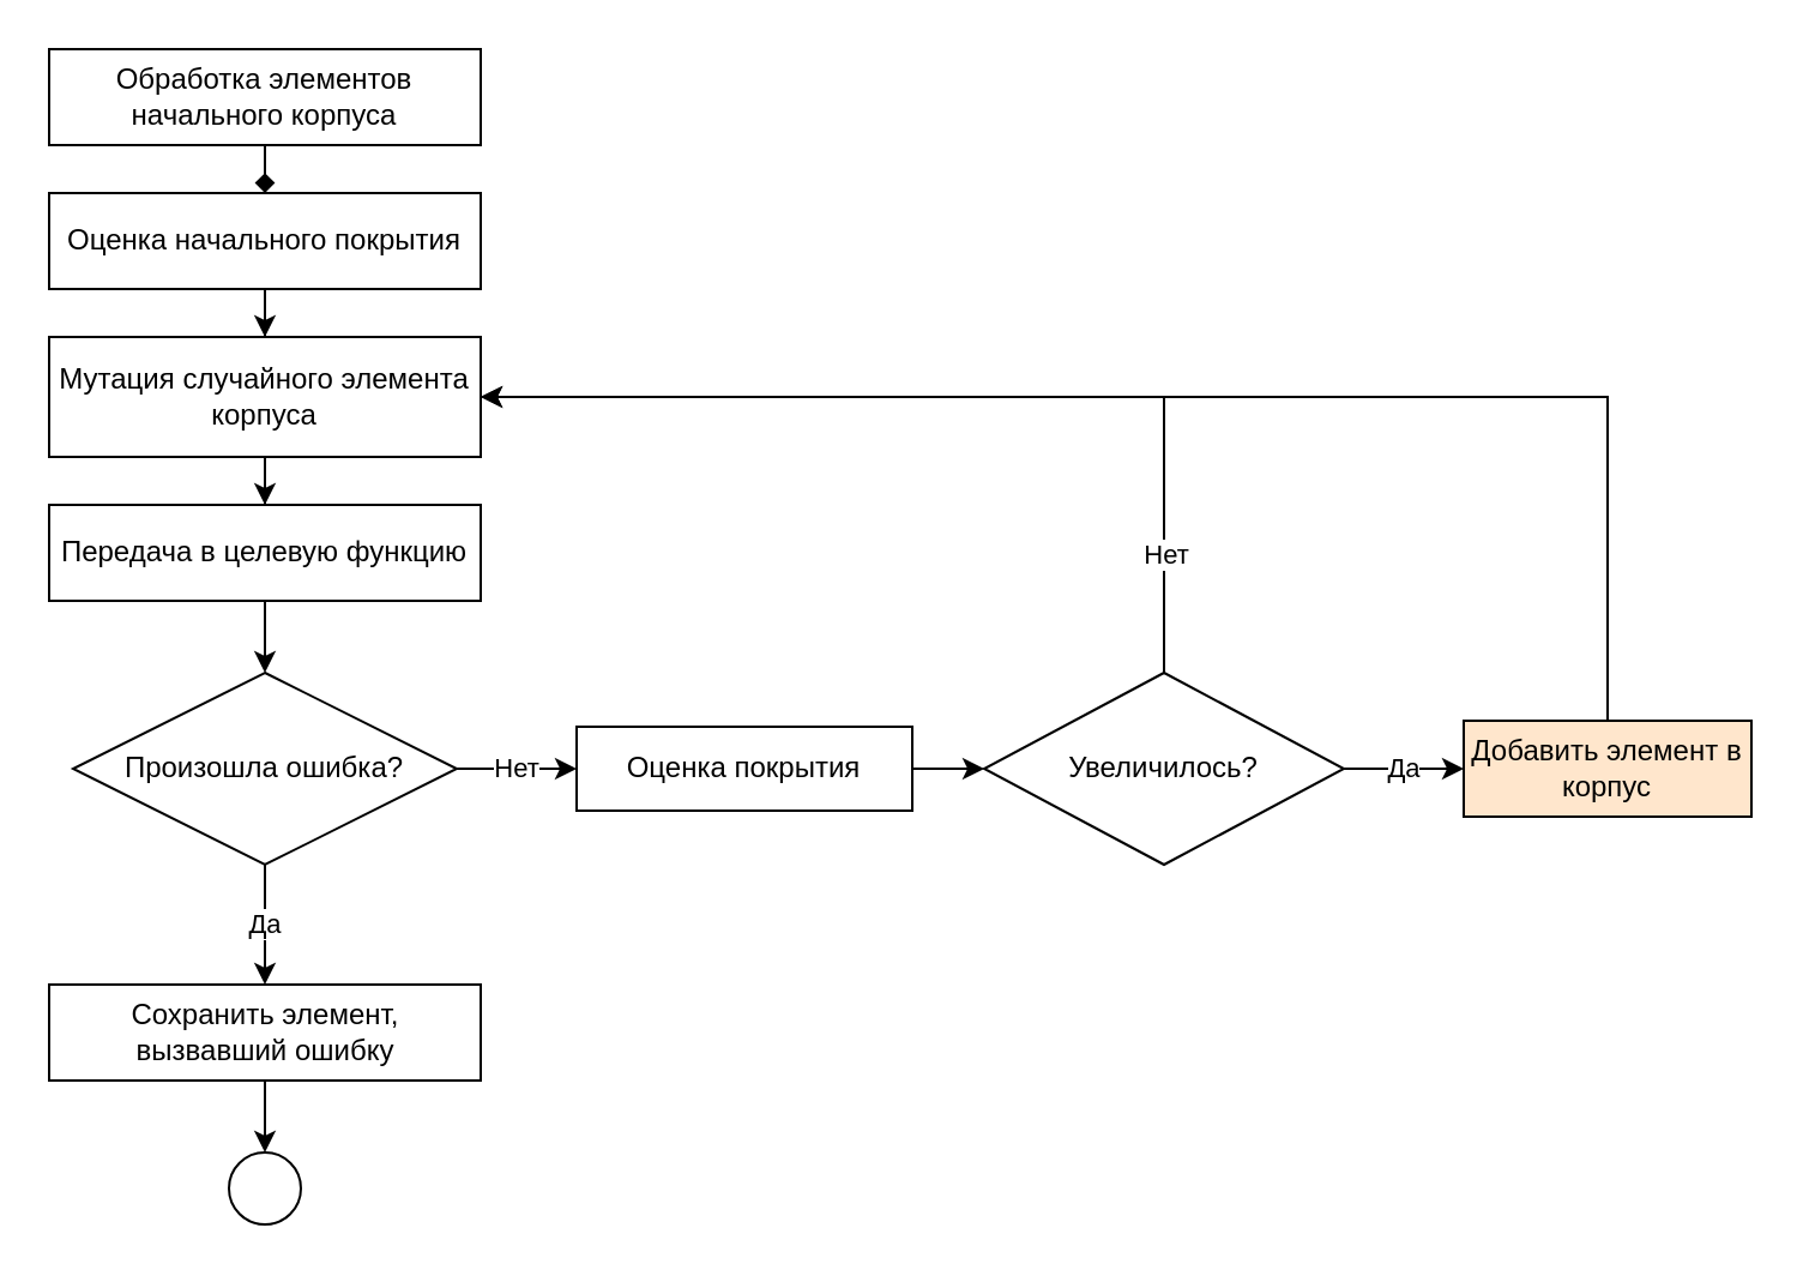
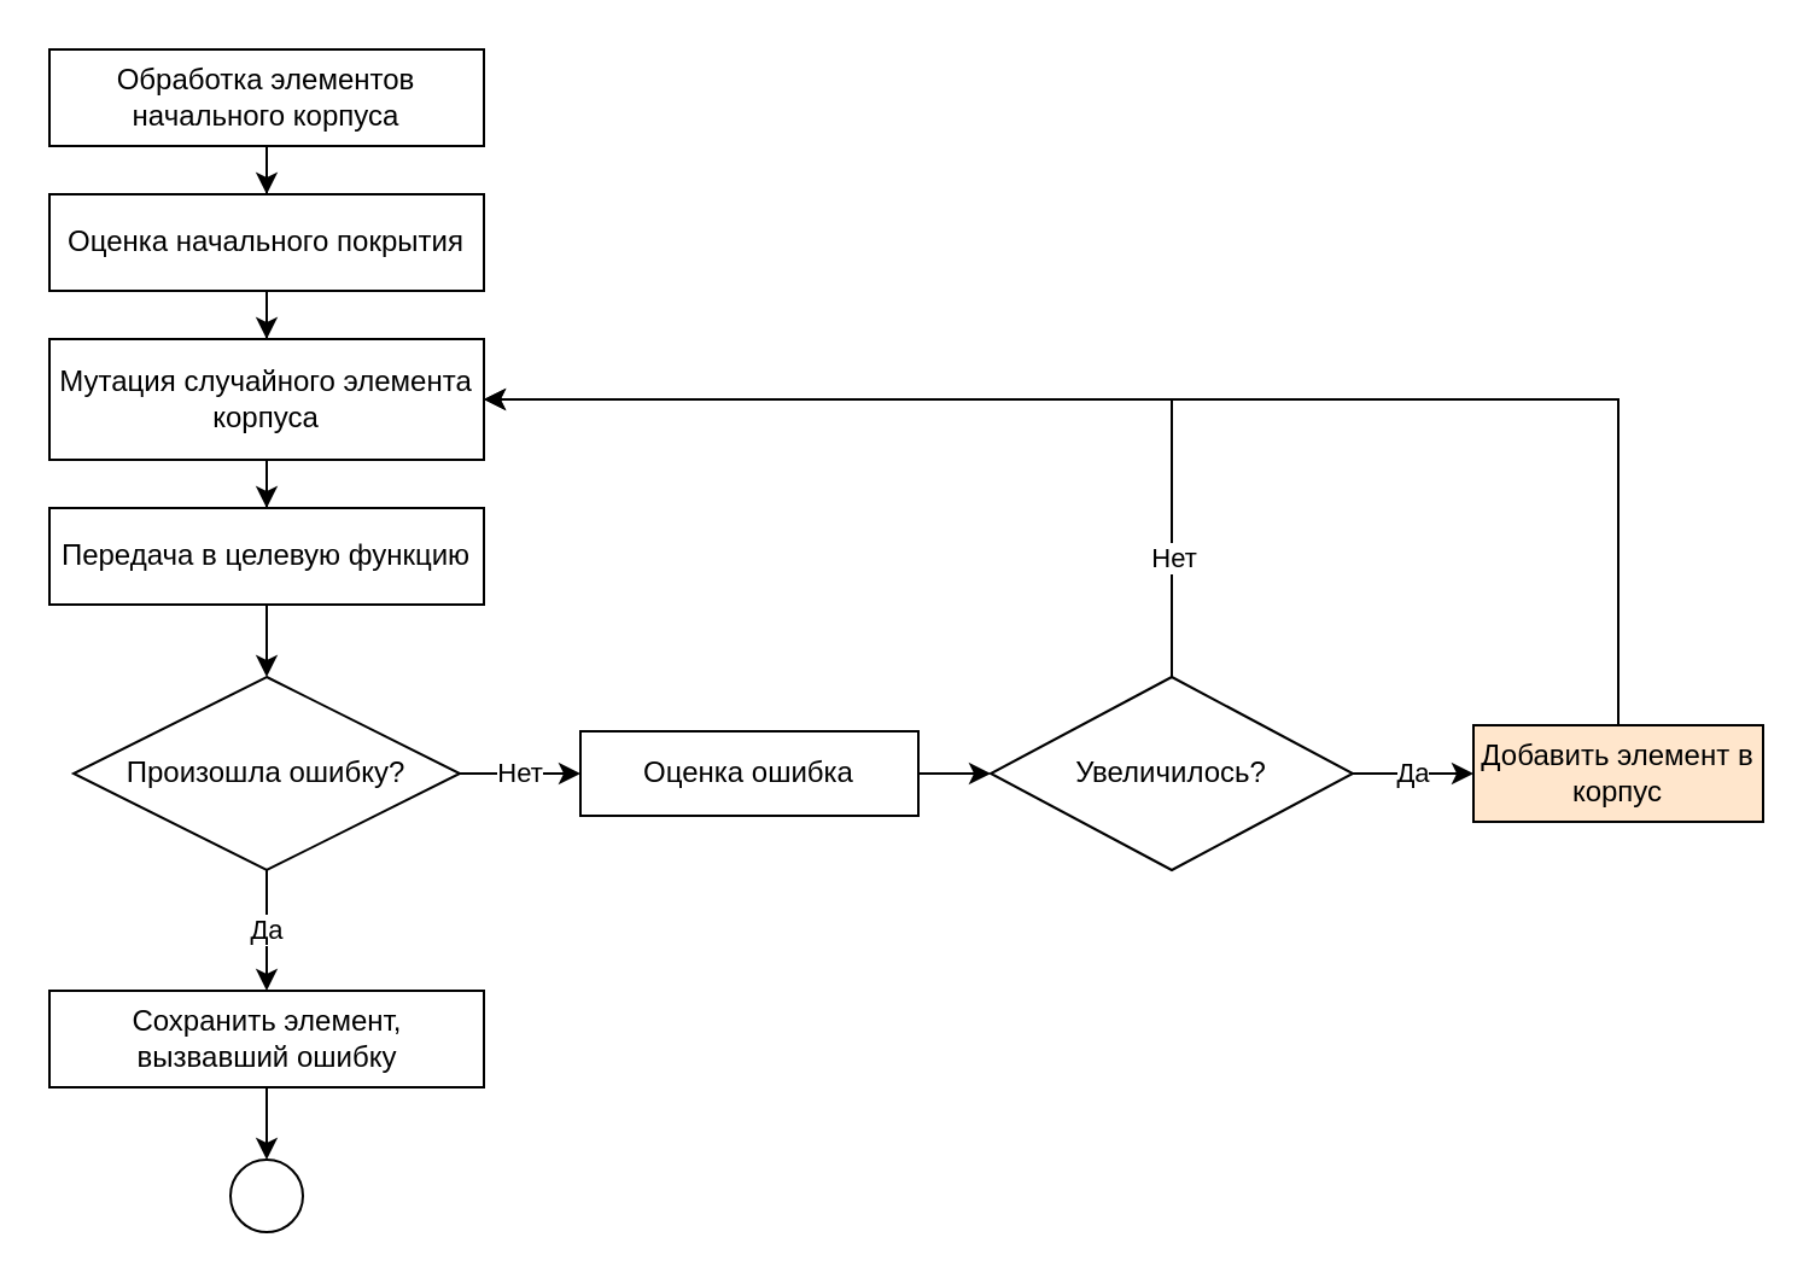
  <mxCell id="0" />
  <mxCell id="1" parent="0" />
- <mxCell id="2" value="" style="edgeStyle=orthogonalEdgeStyle;rounded=0;orthogonalLoop=1;jettySize=auto;html=1;endArrow=diamond;" edge="1" parent="1" source="3" target="5"><mxGeometry relative="1" as="geometry" /></mxCell>
+ <mxCell id="2" value="" style="edgeStyle=orthogonalEdgeStyle;rounded=0;orthogonalLoop=1;jettySize=auto;html=1;" edge="1" parent="1" source="3" target="5"><mxGeometry relative="1" as="geometry" /></mxCell>
  <mxCell id="3" value="Обработка элементов начального корпуса" style="rounded=0;whiteSpace=wrap;html=1;" vertex="1" parent="1"><mxGeometry x="20" y="20" width="180" height="40" as="geometry" /></mxCell>
  <mxCell id="4" value="" style="edgeStyle=orthogonalEdgeStyle;rounded=0;orthogonalLoop=1;jettySize=auto;html=1;" edge="1" parent="1" source="5" target="7"><mxGeometry relative="1" as="geometry" /></mxCell>
  <mxCell id="5" value="Оценка начального покрытия" style="whiteSpace=wrap;html=1;rounded=0;" vertex="1" parent="1"><mxGeometry x="20" y="80" width="180" height="40" as="geometry" /></mxCell>
  <mxCell id="6" value="" style="edgeStyle=orthogonalEdgeStyle;rounded=0;orthogonalLoop=1;jettySize=auto;html=1;" edge="1" parent="1" source="7" target="9"><mxGeometry relative="1" as="geometry" /></mxCell>
  <mxCell id="7" value="Мутация случайного элемента корпуса" style="whiteSpace=wrap;html=1;rounded=0;" vertex="1" parent="1"><mxGeometry x="20" y="140" width="180" height="50" as="geometry" /></mxCell>
  <mxCell id="8" value="" style="edgeStyle=orthogonalEdgeStyle;rounded=0;orthogonalLoop=1;jettySize=auto;html=1;" edge="1" parent="1" source="9" target="12"><mxGeometry relative="1" as="geometry" /></mxCell>
  <mxCell id="9" value="Передача в целевую функцию" style="whiteSpace=wrap;html=1;rounded=0;" vertex="1" parent="1"><mxGeometry x="20" y="210" width="180" height="40" as="geometry" /></mxCell>
  <mxCell id="10" value="Да" style="edgeStyle=orthogonalEdgeStyle;rounded=0;orthogonalLoop=1;jettySize=auto;html=1;" edge="1" parent="1" source="12" target="14"><mxGeometry relative="1" as="geometry" /></mxCell>
  <mxCell id="11" value="Нет" style="edgeStyle=orthogonalEdgeStyle;rounded=0;orthogonalLoop=1;jettySize=auto;html=1;" edge="1" parent="1" source="12" target="16"><mxGeometry relative="1" as="geometry" /></mxCell>
- <mxCell id="12" value="Произошла ошибка?" style="rhombus;whiteSpace=wrap;html=1;" vertex="1" parent="1"><mxGeometry x="30" y="280" width="160" height="80" as="geometry" /></mxCell>
+ <mxCell id="12" value="Произошла ошибку?" style="rhombus;whiteSpace=wrap;html=1;" vertex="1" parent="1"><mxGeometry x="30" y="280" width="160" height="80" as="geometry" /></mxCell>
  <mxCell id="13" value="" style="edgeStyle=orthogonalEdgeStyle;rounded=0;orthogonalLoop=1;jettySize=auto;html=1;" edge="1" parent="1" source="14" target="23"><mxGeometry relative="1" as="geometry" /></mxCell>
  <mxCell id="14" value="Сохранить элемент, вызвавший ошибку" style="whiteSpace=wrap;html=1;spacingLeft=1;" vertex="1" parent="1"><mxGeometry x="20" y="410" width="180" height="40" as="geometry" /></mxCell>
  <mxCell id="15" value="" style="edgeStyle=orthogonalEdgeStyle;rounded=0;orthogonalLoop=1;jettySize=auto;html=1;" edge="1" parent="1" source="16" target="20"><mxGeometry relative="1" as="geometry" /></mxCell>
- <mxCell id="16" value="Оценка покрытия" style="whiteSpace=wrap;html=1;" vertex="1" parent="1"><mxGeometry x="240" y="302.5" width="140" height="35" as="geometry" /></mxCell>
+ <mxCell id="16" value="Оценка ошибка" style="whiteSpace=wrap;html=1;" vertex="1" parent="1"><mxGeometry x="240" y="302.5" width="140" height="35" as="geometry" /></mxCell>
  <mxCell id="17" style="edgeStyle=orthogonalEdgeStyle;rounded=0;orthogonalLoop=1;jettySize=auto;html=1;exitX=0.5;exitY=0;exitDx=0;exitDy=0;entryX=1;entryY=0.5;entryDx=0;entryDy=0;" edge="1" parent="1" source="20" target="7"><mxGeometry relative="1" as="geometry" /></mxCell>
  <mxCell id="18" value="Нет" style="edgeLabel;html=1;align=center;verticalAlign=middle;resizable=0;points=[];fillColor=none;" vertex="1" connectable="0" parent="17"><mxGeometry x="0.061" y="2" relative="1" as="geometry"><mxPoint x="97" y="63" as="offset" /></mxGeometry></mxCell>
  <mxCell id="19" value="Да" style="edgeStyle=orthogonalEdgeStyle;rounded=0;orthogonalLoop=1;jettySize=auto;html=1;exitX=1;exitY=0.5;exitDx=0;exitDy=0;entryX=0;entryY=0.5;entryDx=0;entryDy=0;" edge="1" parent="1" source="20" target="22"><mxGeometry relative="1" as="geometry" /></mxCell>
  <mxCell id="20" value="Увеличилось?" style="rhombus;whiteSpace=wrap;html=1;" vertex="1" parent="1"><mxGeometry x="410" y="280" width="150" height="80" as="geometry" /></mxCell>
  <mxCell id="21" style="edgeStyle=orthogonalEdgeStyle;rounded=0;orthogonalLoop=1;jettySize=auto;html=1;exitX=0.5;exitY=0;exitDx=0;exitDy=0;entryX=1;entryY=0.5;entryDx=0;entryDy=0;" edge="1" parent="1" source="22" target="7"><mxGeometry relative="1" as="geometry" /></mxCell>
  <mxCell id="22" value="Добавить элемент в корпус" style="rounded=0;whiteSpace=wrap;html=1;fillColor=#ffe6cc;" vertex="1" parent="1"><mxGeometry x="610" y="300" width="120" height="40" as="geometry" /></mxCell>
  <mxCell id="23" value="" style="ellipse;whiteSpace=wrap;html=1;" vertex="1" parent="1"><mxGeometry x="95" y="480" width="30" height="30" as="geometry" /></mxCell>
